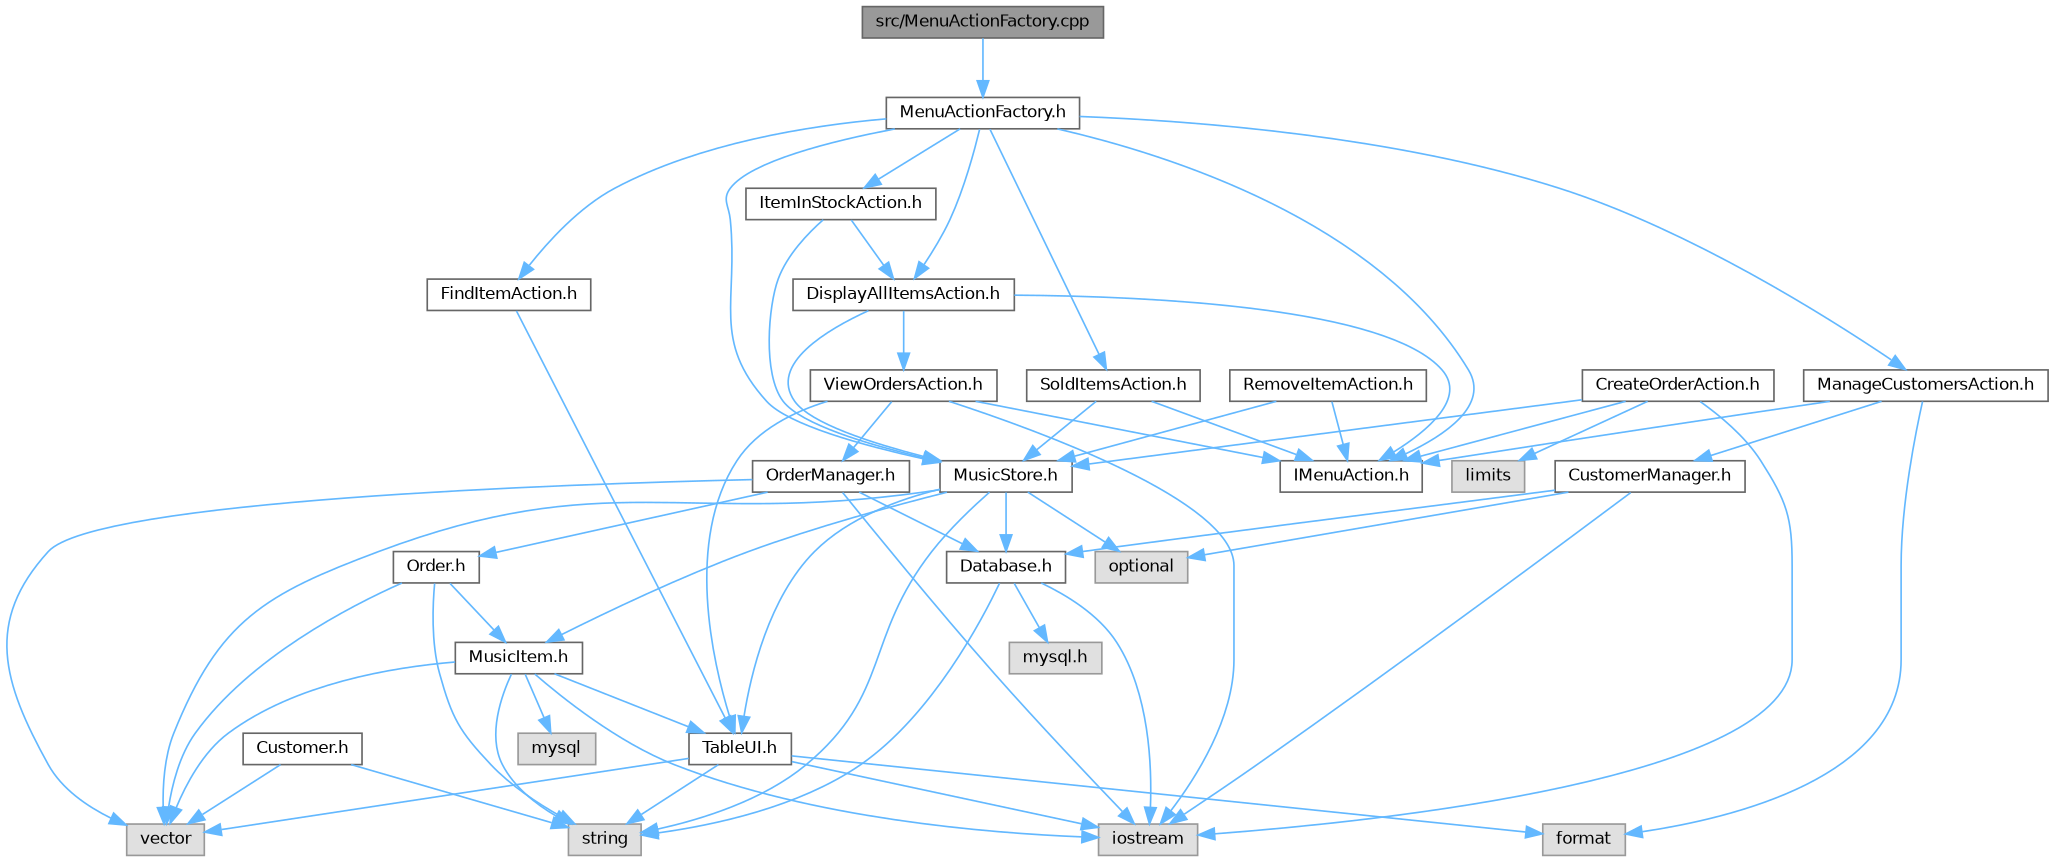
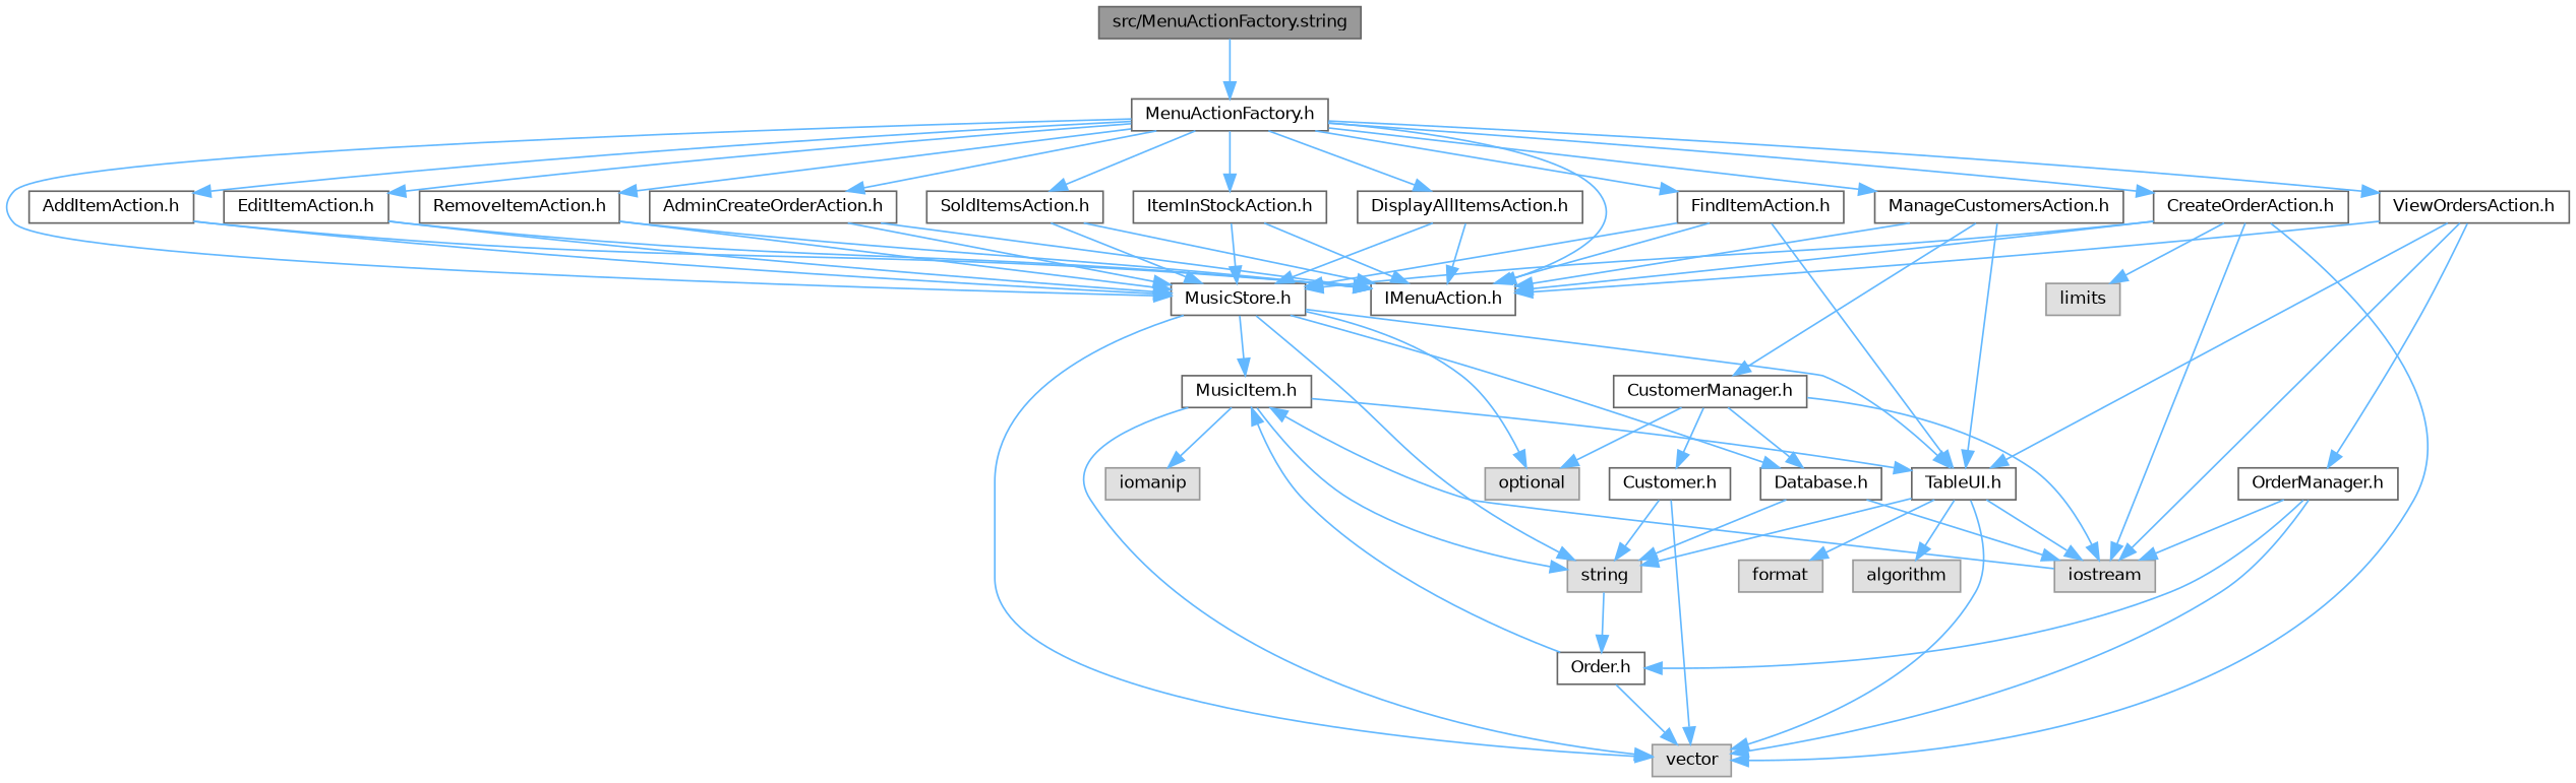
  digraph {
    node [color=grey40 fillcolor=white fontname=Helvetica fontsize=10 shape=box style=filled]
    edge [color=steelblue1 fontname=Helvetica fontsize=10 labelfontname=Helvetica labelfontsize=10 style=solid]
-   n1 [color=gray40 fillcolor=grey60 fontcolor=black height=0.2 label="src/MenuActionFactory.cpp" width=0.4]
+   n1 [color=gray40 fillcolor=grey60 fontcolor=black height=0.2 label="src/MenuActionFactory.string" width=0.4]
    n2 [height=0.2 label="MenuActionFactory.h" width=0.4]
    n3 [height=0.2 label="IMenuAction.h" width=0.4]
    n4 [height=0.2 label="CreateOrderAction.h" width=0.4]
    n5 [height=0.2 label="MusicStore.h" width=0.4]
    n6 [height=0.2 label="FindItemAction.h" width=0.4]
    n7 [height=0.2 label="SoldItemsAction.h" width=0.4]
    n8 [height=0.2 label="ItemInStockAction.h" width=0.4]
    n9 [height=0.2 label="DisplayAllItemsAction.h" width=0.4]
+   n10 [height=0.2 label="AddItemAction.h" width=0.4]
+   n11 [height=0.2 label="EditItemAction.h" width=0.4]
    n12 [height=0.2 label="RemoveItemAction.h" width=0.4]
    n13 [height=0.2 label="ViewOrdersAction.h" width=0.4]
    n14 [height=0.2 label="ManageCustomersAction.h" width=0.4]
+   n15 [height=0.2 label="AdminCreateOrderAction.h" width=0.4]
    n16 [color=grey60 fillcolor="#E0E0E0" height=0.2 label=iostream width=0.4]
    n17 [color=grey60 fillcolor="#E0E0E0" height=0.2 label=vector width=0.4]
    n18 [color=grey60 fillcolor="#E0E0E0" height=0.2 label=limits width=0.4]
    n19 [height=0.2 label="MusicItem.h" width=0.4]
    n20 [color=grey60 fillcolor="#E0E0E0" height=0.2 label=string width=0.4]
    n21 [height=0.2 label="TableUI.h" width=0.4]
    n22 [height=0.2 label="Database.h" width=0.4]
    n23 [color=grey60 fillcolor="#E0E0E0" height=0.2 label=optional width=0.4]
    n24 [height=0.2 label="OrderManager.h" width=0.4]
    n25 [height=0.2 label="CustomerManager.h" width=0.4]
-   n26 [color=grey60 fillcolor="#E0E0E0" height=0.2 label=mysql width=0.4]
+   n26 [color=grey60 fillcolor="#E0E0E0" height=0.2 label=iomanip width=0.4]
    n27 [color=grey60 fillcolor="#E0E0E0" height=0.2 label=format width=0.4]
-   n29 [color=grey60 fillcolor="#E0E0E0" height=0.2 label="mysql.h" width=0.4]
+   n28 [color=grey60 fillcolor="#E0E0E0" height=0.2 label=algorithm width=0.4]
    n30 [height=0.2 label="Order.h" width=0.4]
    n31 [height=0.2 label="Customer.h" width=0.4]
    n1 -> n2
    n2 -> n3
+   n2 -> n4
    n2 -> n5
    n2 -> n6
    n2 -> n7
    n2 -> n8
    n2 -> n9
-   n9 -> n13
+   n2 -> n10
+   n2 -> n11
+   n2 -> n12
+   n2 -> n13
    n2 -> n14
+   n2 -> n15
    n4 -> n3
    n4 -> n5
    n4 -> n16
+   n4 -> n17
    n4 -> n18
    n5 -> n17
    n5 -> n19
    n5 -> n20
    n5 -> n21
    n5 -> n22
    n5 -> n23
+   n6 -> n3
+   n6 -> n5
    n6 -> n21
    n7 -> n3
    n7 -> n5
-   n8 -> n9
+   n8 -> n3
    n8 -> n5
    n9 -> n3
    n9 -> n5
+   n10 -> n3
+   n10 -> n5
+   n11 -> n3
+   n11 -> n5
    n12 -> n3
    n12 -> n5
    n13 -> n3
    n13 -> n16
    n13 -> n21
    n13 -> n24
    n14 -> n3
-   n14 -> n27
+   n14 -> n21
    n14 -> n25
-   n19 -> n16
+   n15 -> n3
+   n15 -> n5
+   n16 -> n19
    n19 -> n17
    n19 -> n20
    n19 -> n21
    n19 -> n26
    n21 -> n16
    n21 -> n17
    n21 -> n20
    n21 -> n27
+   n21 -> n28
    n22 -> n16
    n22 -> n20
-   n22 -> n29
    n24 -> n16
    n24 -> n17
-   n24 -> n22
    n24 -> n30
    n25 -> n16
    n25 -> n22
    n25 -> n23
+   n25 -> n31
    n30 -> n17
    n30 -> n19
-   n30 -> n20
+   n20 -> n30
    n31 -> n17
    n31 -> n20
  }
